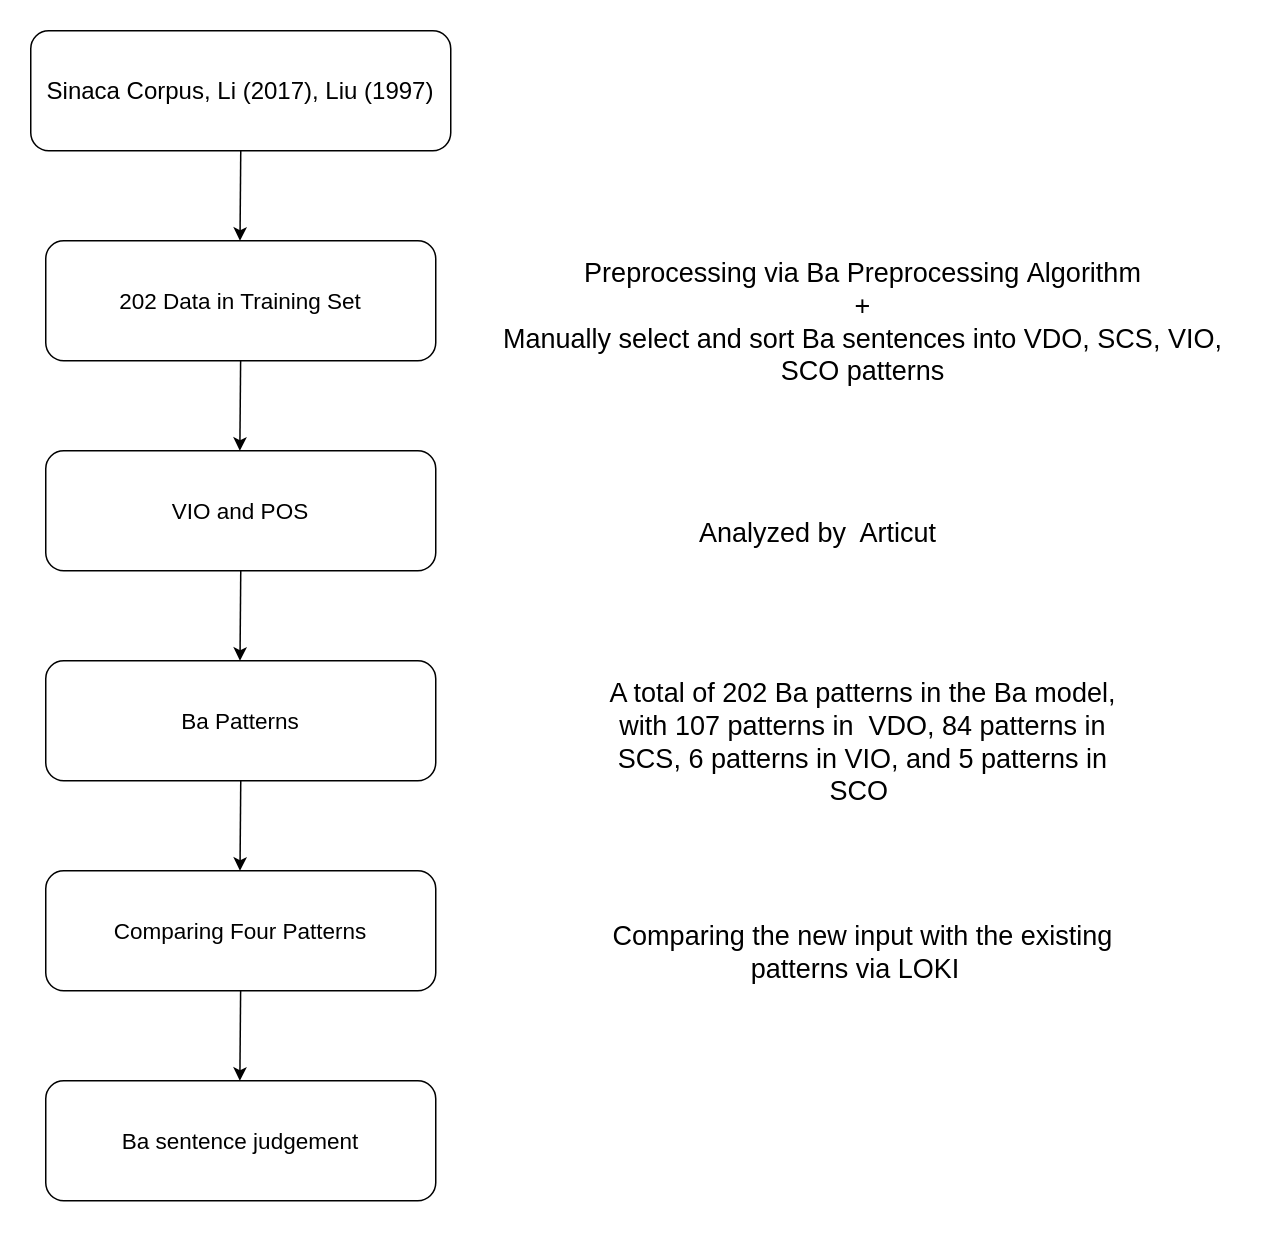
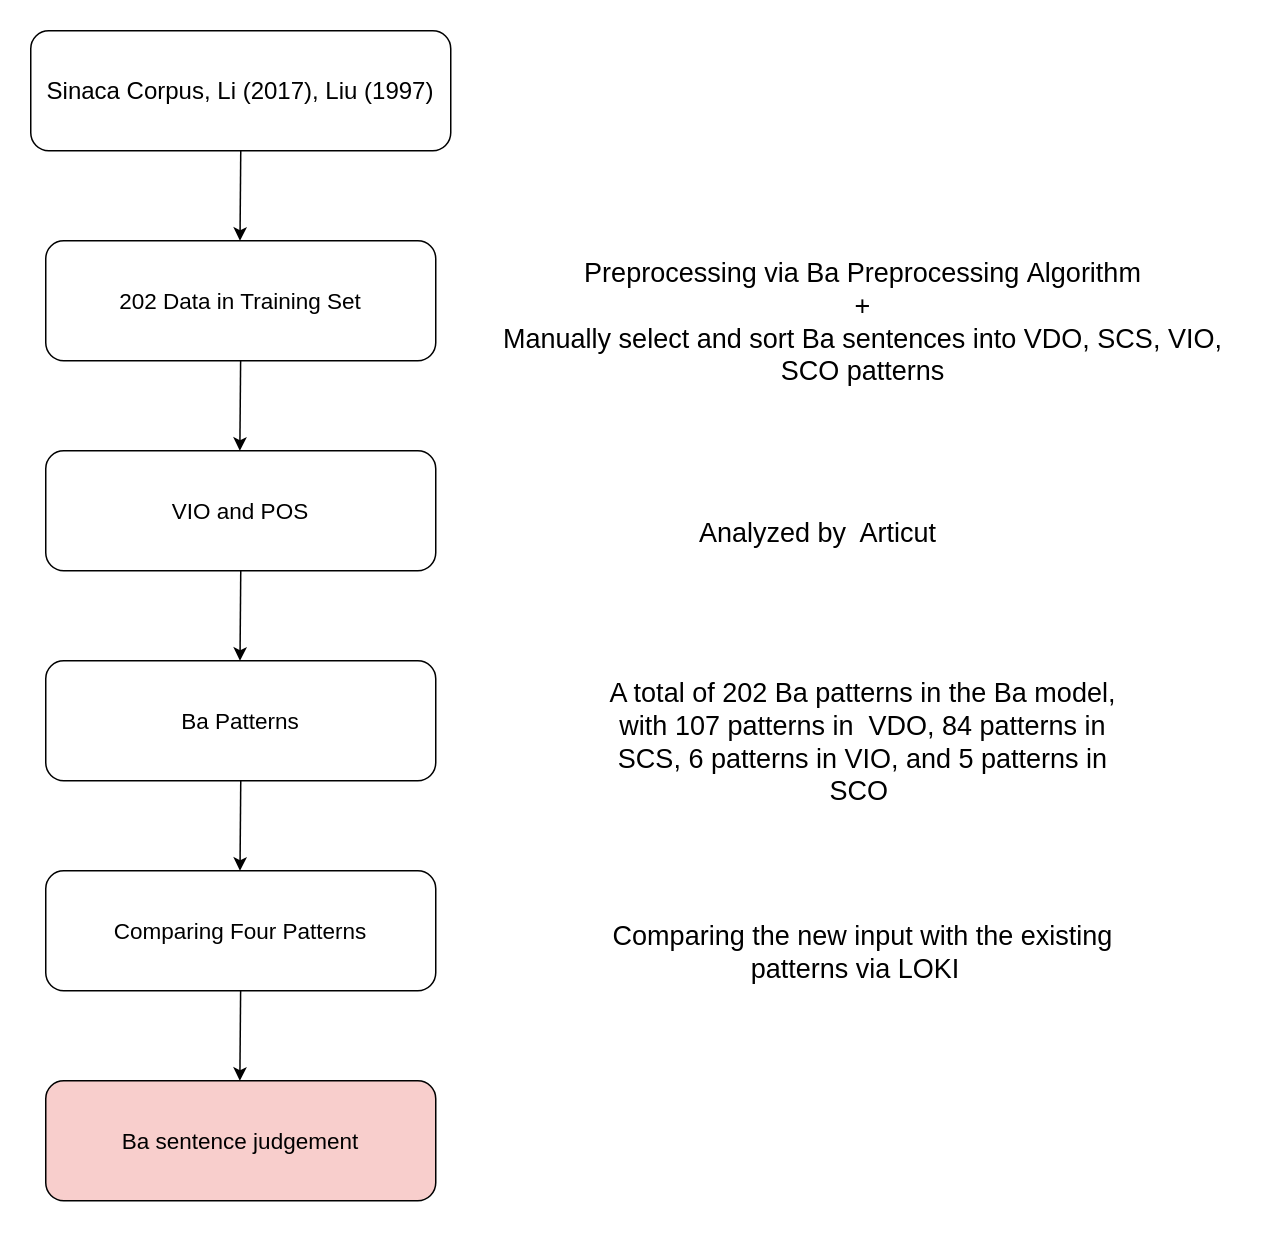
  <mxCell id="0" />
  <mxCell id="1" parent="0" />
  <mxCell id="2" value="&lt;span style=&quot;font-size: 15px; font-weight: 400;&quot;&gt;202 Data in Training Set&lt;/span&gt;" style="rounded=1;whiteSpace=wrap;html=1;fontStyle=1" parent="1" vertex="1"><mxGeometry x="30" y="160" width="260" height="80" as="geometry" /></mxCell>
  <mxCell id="3" value="VIO and POS" style="rounded=1;whiteSpace=wrap;html=1;fontSize=15;" parent="1" vertex="1"><mxGeometry x="30" y="300" width="260" height="80" as="geometry" /></mxCell>
  <mxCell id="4" value="&lt;font style=&quot;font-size: 15px;&quot;&gt;Ba Patterns&lt;/font&gt;" style="rounded=1;whiteSpace=wrap;html=1;fontSize=15;" parent="1" vertex="1"><mxGeometry x="30" y="440" width="260" height="80" as="geometry" /></mxCell>
  <mxCell id="5" value="Comparing Four Patterns" style="rounded=1;whiteSpace=wrap;html=1;fontSize=15;" parent="1" vertex="1"><mxGeometry x="30" y="580" width="260" height="80" as="geometry" /></mxCell>
  <mxCell id="6" value="" style="endArrow=classic;html=1;rounded=0;exitX=0.5;exitY=1;exitDx=0;exitDy=0;" parent="1" edge="1"><mxGeometry width="50" height="50" relative="1" as="geometry"><mxPoint x="159.91" y="240" as="sourcePoint" /><mxPoint x="159.41" y="300" as="targetPoint" /></mxGeometry></mxCell>
  <mxCell id="7" value="" style="endArrow=classic;html=1;rounded=0;exitX=0.5;exitY=1;exitDx=0;exitDy=0;" parent="1" edge="1"><mxGeometry width="50" height="50" relative="1" as="geometry"><mxPoint x="160" y="380" as="sourcePoint" /><mxPoint x="159.5" y="440" as="targetPoint" /></mxGeometry></mxCell>
  <mxCell id="8" value="" style="endArrow=classic;html=1;rounded=0;exitX=0.5;exitY=1;exitDx=0;exitDy=0;" parent="1" edge="1"><mxGeometry width="50" height="50" relative="1" as="geometry"><mxPoint x="160" y="520" as="sourcePoint" /><mxPoint x="159.5" y="580" as="targetPoint" /></mxGeometry></mxCell>
  <mxCell id="9" value="&lt;font style=&quot;font-size: 18px;&quot;&gt;A total of 202 Ba patterns in the Ba model, with 107 patterns in&amp;nbsp; VDO, 84 patterns in SCS, 6 patterns in VIO, and 5 patterns in SCO&amp;nbsp;&lt;/font&gt;" style="text;html=1;align=center;verticalAlign=middle;whiteSpace=wrap;rounded=0;fontSize=18;" parent="1" vertex="1"><mxGeometry x="390" y="440" width="370" height="110" as="geometry" /></mxCell>
  <mxCell id="10" value="&lt;font style=&quot;font-size: 18px;&quot;&gt;Preprocessing via&amp;nbsp;&lt;/font&gt;&lt;span style=&quot;background-color: initial;&quot;&gt;Ba Preprocessing&amp;nbsp;Algorithm&lt;/span&gt;&lt;div&gt;&lt;div style=&quot;font-size: 18px;&quot;&gt;&lt;font style=&quot;font-size: 18px;&quot;&gt;+&lt;/font&gt;&lt;/div&gt;&lt;div style=&quot;font-size: 18px;&quot;&gt;&lt;font style=&quot;font-size: 18px;&quot;&gt;Manually select and sort Ba sentences into VDO, SCS, VIO, SCO patterns&lt;/font&gt;&lt;/div&gt;&lt;/div&gt;" style="text;html=1;align=center;verticalAlign=middle;whiteSpace=wrap;rounded=0;fontSize=18;" parent="1" vertex="1"><mxGeometry x="330" y="160" width="490" height="110" as="geometry" /></mxCell>
  <mxCell id="11" value="Analyzed by&amp;nbsp; Articut" style="text;html=1;align=center;verticalAlign=middle;whiteSpace=wrap;rounded=0;fontSize=18;" parent="1" vertex="1"><mxGeometry x="360" y="300" width="370" height="110" as="geometry" /></mxCell>
  <mxCell id="12" value="&lt;span style=&quot;font-size: 16px; font-weight: 400;&quot;&gt;Sinaca Corpus, Li (2017), Liu (1997)&lt;/span&gt;" style="rounded=1;whiteSpace=wrap;html=1;fontStyle=1" parent="1" vertex="1"><mxGeometry x="20" y="20" width="280" height="80" as="geometry" /></mxCell>
  <mxCell id="13" value="" style="endArrow=classic;html=1;rounded=0;exitX=0.5;exitY=1;exitDx=0;exitDy=0;" parent="1" edge="1"><mxGeometry width="50" height="50" relative="1" as="geometry"><mxPoint x="160" y="100" as="sourcePoint" /><mxPoint x="159.5" y="160" as="targetPoint" /></mxGeometry></mxCell>
  <mxCell id="14" value="&lt;font style=&quot;font-size: 18px;&quot;&gt;Comparing the new input with the existing patterns via LOKI&amp;nbsp;&amp;nbsp;&lt;/font&gt;" style="text;html=1;align=center;verticalAlign=middle;whiteSpace=wrap;rounded=0;fontSize=18;" parent="1" vertex="1"><mxGeometry x="390" y="580" width="370" height="110" as="geometry" /></mxCell>
- <mxCell id="15" value="Ba sentence judgement" style="rounded=1;whiteSpace=wrap;html=1;fontSize=15;" parent="1" vertex="1"><mxGeometry x="30" y="720" width="260" height="80" as="geometry" /></mxCell>
+ <mxCell id="15" value="Ba sentence judgement" style="rounded=1;whiteSpace=wrap;html=1;fontSize=15;fillColor=#f8cecc;" parent="1" vertex="1"><mxGeometry x="30" y="720" width="260" height="80" as="geometry" /></mxCell>
  <mxCell id="16" value="" style="endArrow=classic;html=1;rounded=0;exitX=0.5;exitY=1;exitDx=0;exitDy=0;" parent="1" edge="1"><mxGeometry width="50" height="50" relative="1" as="geometry"><mxPoint x="159.91" y="660" as="sourcePoint" /><mxPoint x="159.41" y="720" as="targetPoint" /></mxGeometry></mxCell>
